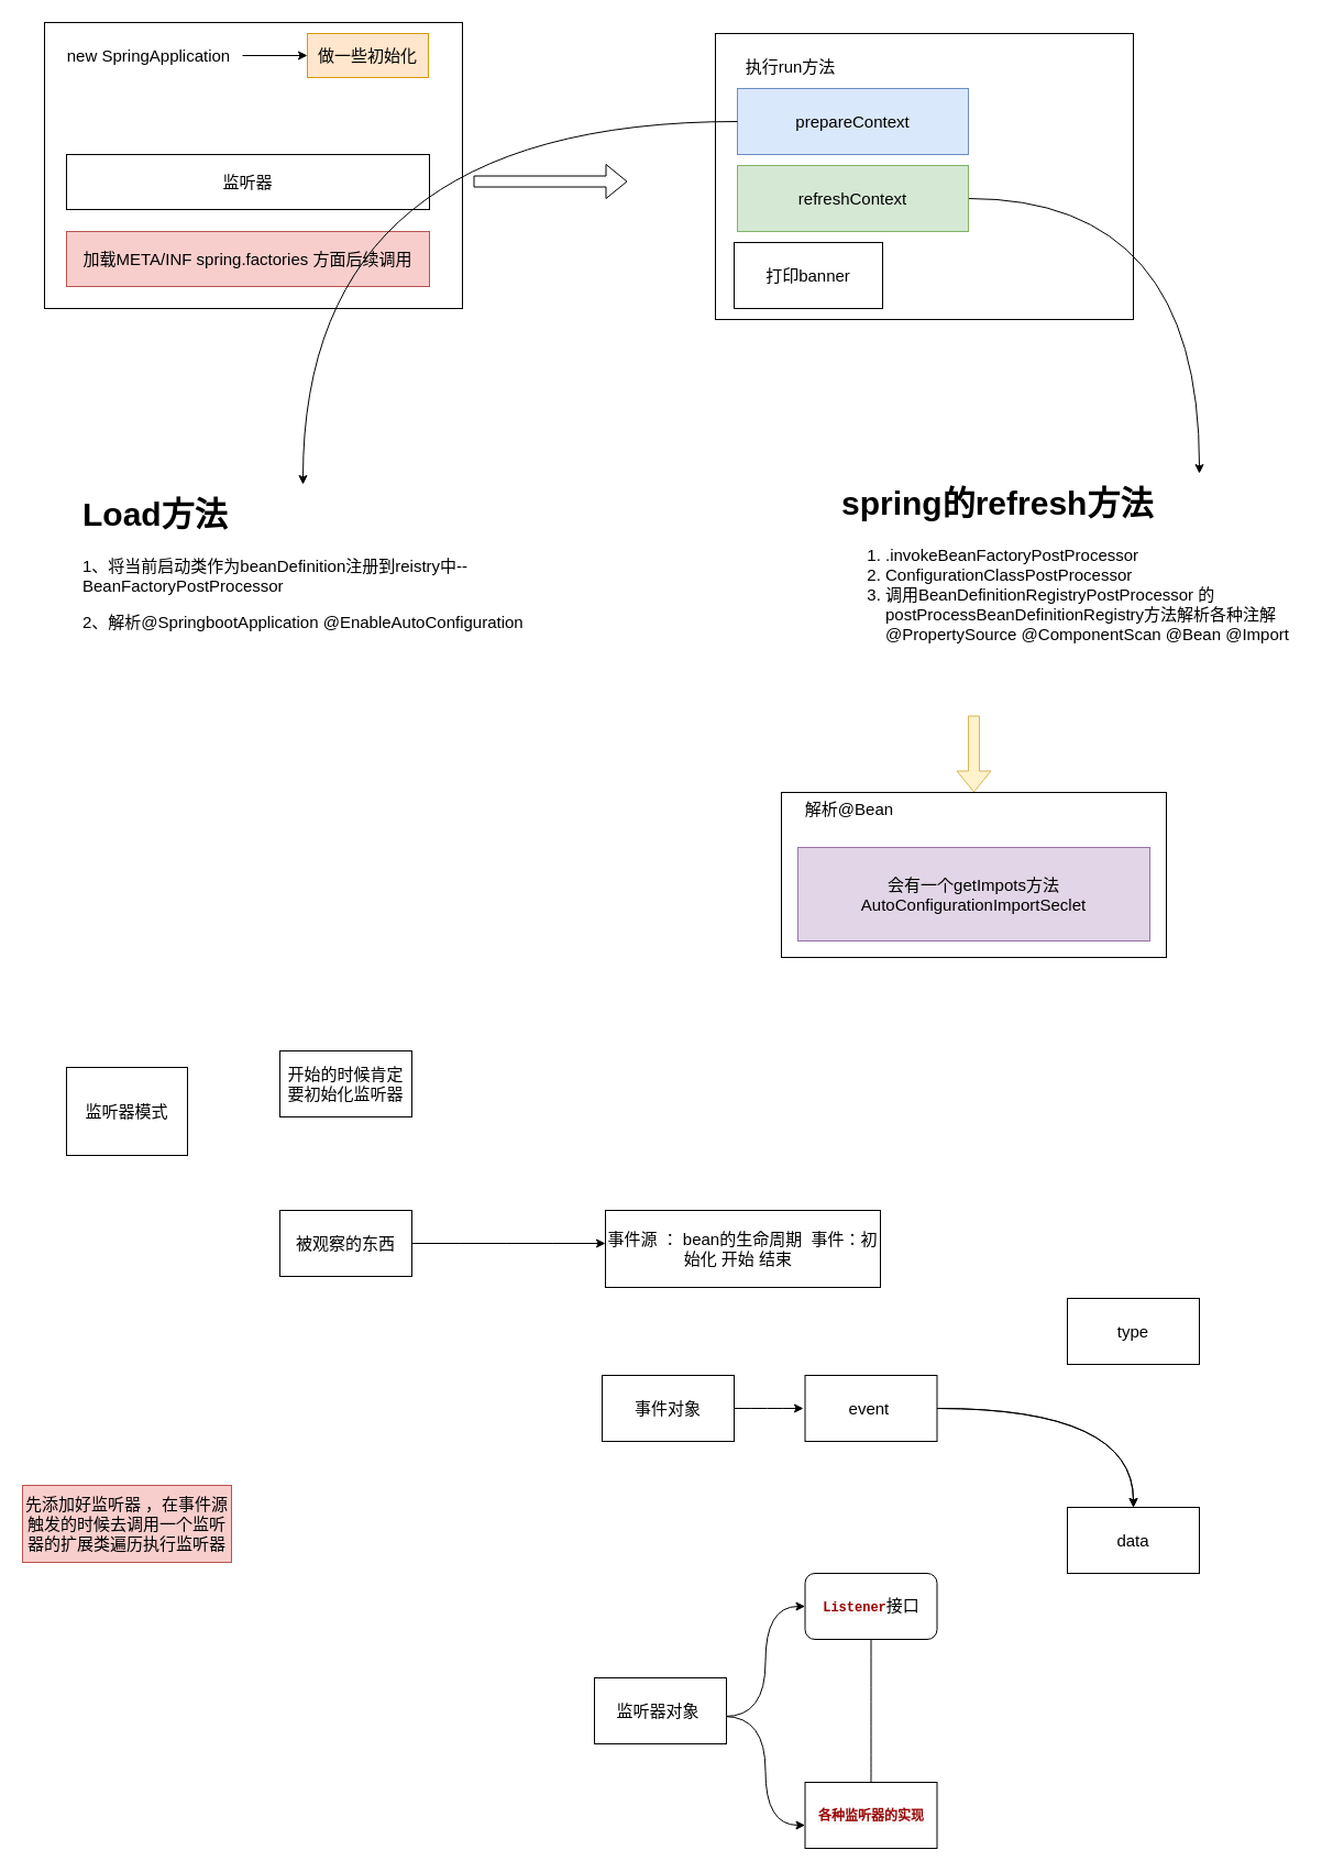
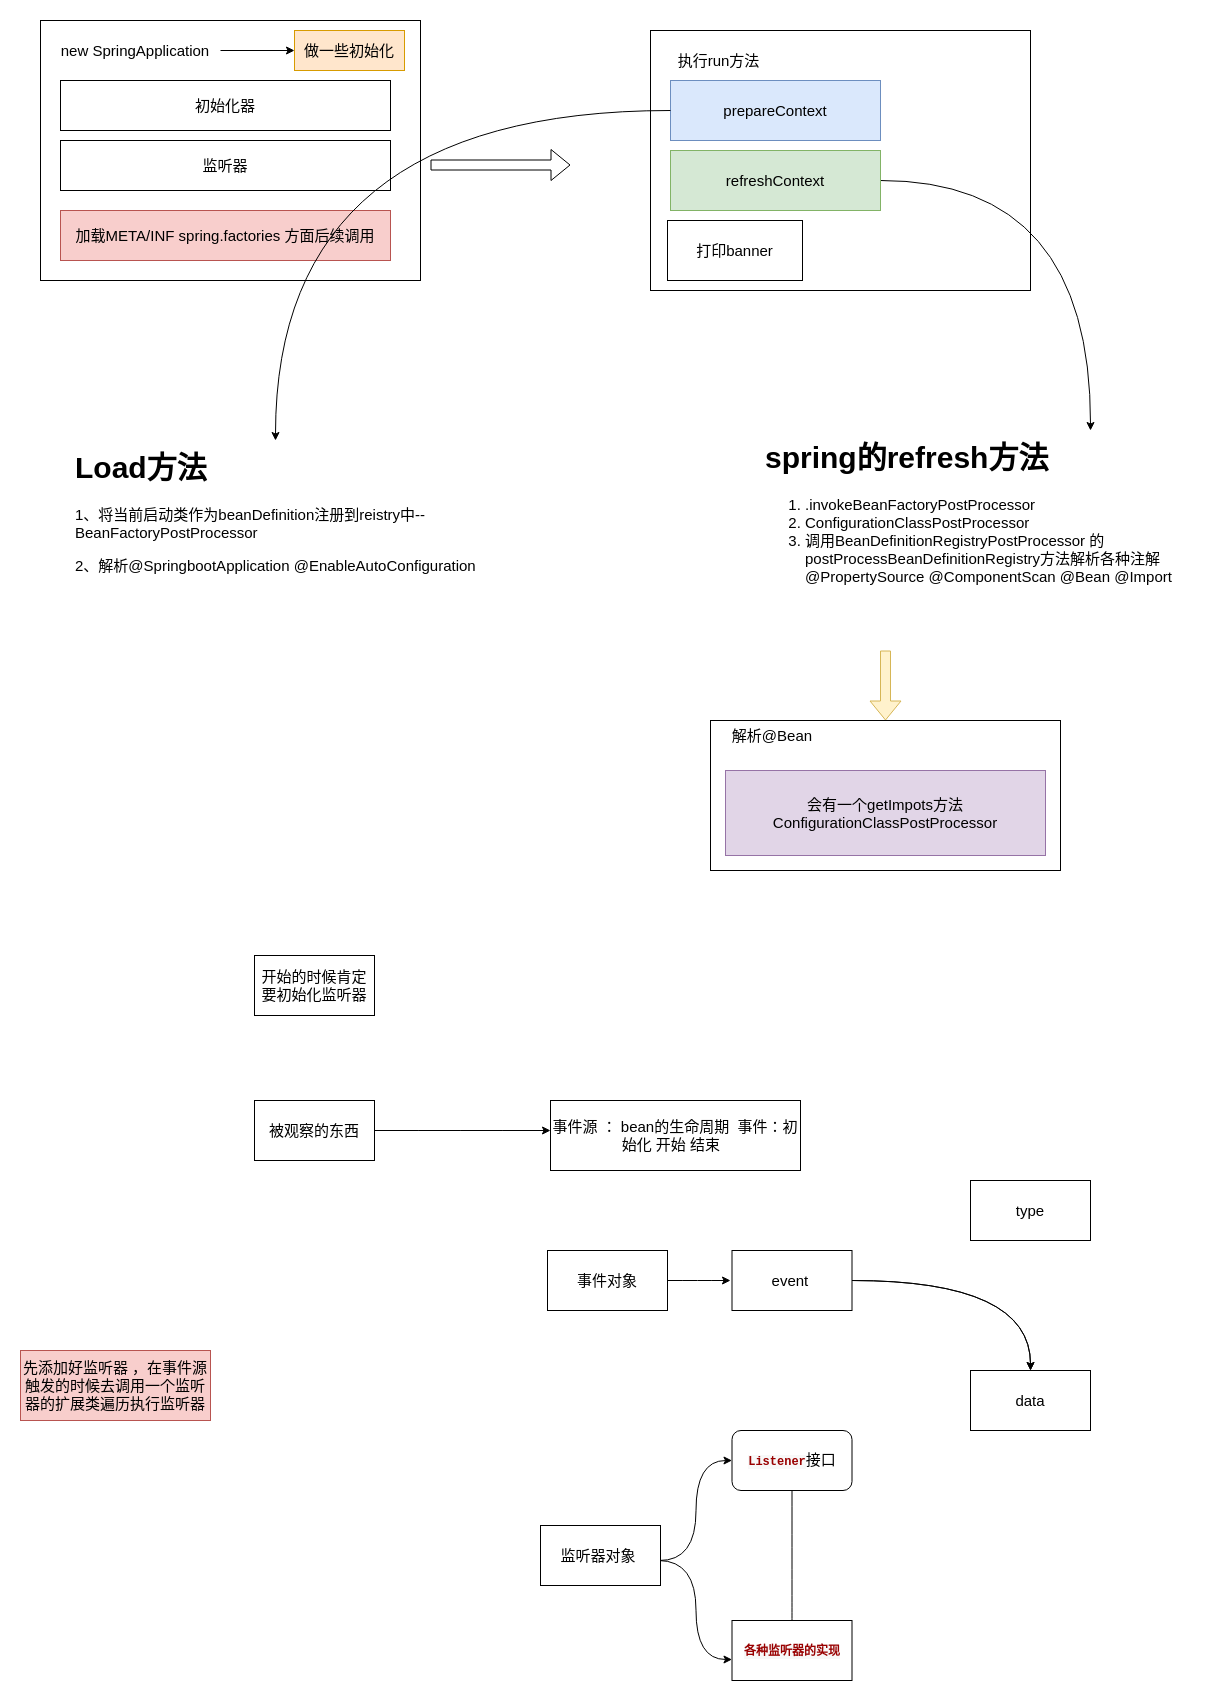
  <mxCell id="0" />
  <mxCell id="1" parent="0" />
  <mxCell id="2" value="" style="rounded=0;whiteSpace=wrap;html=1;" vertex="1" parent="1"><mxGeometry x="40" y="20" width="380" height="260" as="geometry" /></mxCell>
  <mxCell id="3" style="edgeStyle=orthogonalEdgeStyle;rounded=0;orthogonalLoop=1;jettySize=auto;html=1;fontSize=15;" edge="1" parent="1" source="4" target="6"><mxGeometry relative="1" as="geometry" /></mxCell>
  <mxCell id="4" value="new SpringApplication" style="text;html=1;strokeColor=none;fillColor=none;align=center;verticalAlign=middle;whiteSpace=wrap;rounded=0;fontSize=15;" vertex="1" parent="1"><mxGeometry x="50" y="30" width="170" height="40" as="geometry" /></mxCell>
- <mxCell id="6" value="做一些初始化" style="text;html=1;strokeColor=#d79b00;fillColor=#ffe6cc;align=center;verticalAlign=middle;whiteSpace=wrap;rounded=0;fontSize=15;" vertex="1" parent="1"><mxGeometry x="279" y="30" width="110" height="40" as="geometry" /></mxCell>
+ <mxCell id="5" value="初始化器" style="rounded=0;whiteSpace=wrap;html=1;fontSize=15;" vertex="1" parent="1"><mxGeometry x="60" y="80" width="330" height="50" as="geometry" /></mxCell>
+ <mxCell id="6" value="做一些初始化" style="text;html=1;strokeColor=#d79b00;fillColor=#ffe6cc;align=center;verticalAlign=middle;whiteSpace=wrap;rounded=0;fontSize=15;" vertex="1" parent="1"><mxGeometry x="294" y="30" width="110" height="40" as="geometry" /></mxCell>
  <mxCell id="7" value="监听器" style="rounded=0;whiteSpace=wrap;html=1;fontSize=15;" vertex="1" parent="1"><mxGeometry x="60" y="140" width="330" height="50" as="geometry" /></mxCell>
  <mxCell id="8" value="加载META/INF spring.factories 方面后续调用" style="rounded=0;whiteSpace=wrap;html=1;fontSize=15;fillColor=#f8cecc;strokeColor=#b85450;" vertex="1" parent="1"><mxGeometry x="60" y="210" width="330" height="50" as="geometry" /></mxCell>
  <mxCell id="9" value="" style="shape=flexArrow;endArrow=classic;html=1;rounded=0;fontSize=15;" edge="1" parent="1"><mxGeometry width="50" height="50" relative="1" as="geometry"><mxPoint x="430" y="164.5" as="sourcePoint" /><mxPoint x="570" y="164.5" as="targetPoint" /></mxGeometry></mxCell>
  <mxCell id="10" value="" style="rounded=0;whiteSpace=wrap;html=1;" vertex="1" parent="1"><mxGeometry x="650" y="30" width="380" height="260" as="geometry" /></mxCell>
  <mxCell id="11" value="执行run方法" style="text;html=1;strokeColor=none;fillColor=none;align=center;verticalAlign=middle;whiteSpace=wrap;rounded=0;fontSize=15;" vertex="1" parent="1"><mxGeometry x="667" y="50" width="103" height="20" as="geometry" /></mxCell>
  <mxCell id="12" value="prepareContext" style="rounded=0;whiteSpace=wrap;html=1;fontSize=15;fillColor=#dae8fc;strokeColor=#6c8ebf;" vertex="1" parent="1"><mxGeometry x="670" y="80" width="210" height="60" as="geometry" /></mxCell>
  <mxCell id="13" style="edgeStyle=orthogonalEdgeStyle;rounded=0;orthogonalLoop=1;jettySize=auto;html=1;fontSize=15;exitX=0;exitY=0.5;exitDx=0;exitDy=0;curved=1;" edge="1" parent="1" source="12" target="17"><mxGeometry relative="1" as="geometry"><mxPoint x="600" y="430" as="targetPoint" /></mxGeometry></mxCell>
  <mxCell id="14" style="edgeStyle=orthogonalEdgeStyle;rounded=0;orthogonalLoop=1;jettySize=auto;html=1;fontSize=15;curved=1;" edge="1" parent="1" source="15"><mxGeometry relative="1" as="geometry"><mxPoint x="1090" y="430" as="targetPoint" /></mxGeometry></mxCell>
  <mxCell id="15" value="refreshContext" style="rounded=0;whiteSpace=wrap;html=1;fontSize=15;fillColor=#d5e8d4;strokeColor=#82b366;" vertex="1" parent="1"><mxGeometry x="670" y="150" width="210" height="60" as="geometry" /></mxCell>
  <mxCell id="16" value="打印banner" style="rounded=0;whiteSpace=wrap;html=1;fontSize=15;" vertex="1" parent="1"><mxGeometry x="667" y="220" width="135" height="60" as="geometry" /></mxCell>
  <mxCell id="17" value="&lt;h1&gt;Load方法&lt;/h1&gt;&lt;p&gt;1、将当前启动类作为beanDefinition注册到reistry中--BeanFactoryPostProcessor&lt;/p&gt;&lt;p&gt;2、解析@SpringbootApplication @EnableAutoConfiguration&lt;/p&gt;" style="text;html=1;strokeColor=none;fillColor=none;spacing=5;spacingTop=-20;whiteSpace=wrap;overflow=hidden;rounded=0;fontSize=15;" vertex="1" parent="1"><mxGeometry x="70" y="440" width="410" height="170" as="geometry" /></mxCell>
  <mxCell id="18" value="&lt;h1&gt;spring的refresh方法&lt;/h1&gt;&lt;p&gt;&lt;/p&gt;&lt;ol&gt;&lt;li&gt;.invokeBeanFactoryPostProcessor&lt;/li&gt;&lt;li&gt;ConfigurationClassPostProcessor&lt;/li&gt;&lt;li&gt;调用BeanDefinitionRegistryPostProcessor 的 postProcessBeanDefinitionRegistry方法解析各种注解@PropertySource @ComponentScan @Bean @Import&lt;/li&gt;&lt;/ol&gt;&lt;p&gt;&lt;/p&gt;" style="text;html=1;strokeColor=none;fillColor=none;spacing=5;spacingTop=-20;whiteSpace=wrap;overflow=hidden;rounded=0;fontSize=15;" vertex="1" parent="1"><mxGeometry x="760" y="430" width="440" height="210" as="geometry" /></mxCell>
  <mxCell id="19" value="" style="rounded=0;whiteSpace=wrap;html=1;fontSize=15;" vertex="1" parent="1"><mxGeometry x="710" y="720" width="350" height="150" as="geometry" /></mxCell>
  <mxCell id="20" value="解析@Bean" style="text;html=1;strokeColor=none;fillColor=none;align=center;verticalAlign=middle;whiteSpace=wrap;rounded=0;fontSize=15;" vertex="1" parent="1"><mxGeometry x="722" y="720" width="100" height="30" as="geometry" /></mxCell>
- <mxCell id="21" value="会有一个getImpots方法&lt;br&gt;AutoConfigurationImportSeclet" style="rounded=0;whiteSpace=wrap;html=1;fontSize=15;fillColor=#e1d5e7;strokeColor=#9673a6;" vertex="1" parent="1"><mxGeometry x="725" y="770" width="320" height="85" as="geometry" /></mxCell>
+ <mxCell id="21" value="会有一个getImpots方法&lt;br&gt;ConfigurationClassPostProcessor" style="rounded=0;whiteSpace=wrap;html=1;fontSize=15;fillColor=#e1d5e7;strokeColor=#9673a6;" vertex="1" parent="1"><mxGeometry x="725" y="770" width="320" height="85" as="geometry" /></mxCell>
  <mxCell id="22" value="" style="shape=flexArrow;endArrow=classic;html=1;rounded=0;fontSize=15;curved=1;fillColor=#fff2cc;strokeColor=#d6b656;" edge="1" parent="1" target="19"><mxGeometry width="50" height="50" relative="1" as="geometry"><mxPoint x="885" y="650" as="sourcePoint" /><mxPoint x="940" y="640" as="targetPoint" /></mxGeometry></mxCell>
- <mxCell id="23" value="监听器模式" style="rounded=0;whiteSpace=wrap;html=1;fontSize=15;" vertex="1" parent="1"><mxGeometry x="60" y="970" width="110" height="80" as="geometry" /></mxCell>
  <mxCell id="24" style="edgeStyle=orthogonalEdgeStyle;curved=1;rounded=0;orthogonalLoop=1;jettySize=auto;html=1;fontSize=15;" edge="1" parent="1" source="25"><mxGeometry relative="1" as="geometry"><mxPoint x="550" y="1130" as="targetPoint" /></mxGeometry></mxCell>
  <mxCell id="25" value="被观察的东西" style="rounded=0;whiteSpace=wrap;html=1;fontSize=15;" vertex="1" parent="1"><mxGeometry x="254" y="1100" width="120" height="60" as="geometry" /></mxCell>
  <mxCell id="26" value="事件源 ： bean的生命周期&amp;nbsp; 事件：初始化 开始 结束&amp;nbsp;&amp;nbsp;" style="rounded=0;whiteSpace=wrap;html=1;fontSize=15;" vertex="1" parent="1"><mxGeometry x="550" y="1100" width="250" height="70" as="geometry" /></mxCell>
  <mxCell id="27" style="edgeStyle=orthogonalEdgeStyle;curved=1;rounded=0;orthogonalLoop=1;jettySize=auto;html=1;fontSize=15;" edge="1" parent="1" source="28"><mxGeometry relative="1" as="geometry"><mxPoint x="730" y="1280" as="targetPoint" /></mxGeometry></mxCell>
  <mxCell id="28" value="事件对象" style="rounded=0;whiteSpace=wrap;html=1;fontSize=15;" vertex="1" parent="1"><mxGeometry x="547" y="1250" width="120" height="60" as="geometry" /></mxCell>
  <mxCell id="29" value="" style="edgeStyle=orthogonalEdgeStyle;curved=1;rounded=0;orthogonalLoop=1;jettySize=auto;html=1;fontSize=15;" edge="1" parent="1" source="31" target="34"><mxGeometry relative="1" as="geometry" /></mxCell>
  <mxCell id="30" style="edgeStyle=orthogonalEdgeStyle;curved=1;rounded=0;orthogonalLoop=1;jettySize=auto;html=1;fontSize=15;" edge="1" parent="1" source="31"><mxGeometry relative="1" as="geometry"><mxPoint x="1030" y="1370" as="targetPoint" /></mxGeometry></mxCell>
  <mxCell id="31" value="event&amp;nbsp;" style="rounded=0;whiteSpace=wrap;html=1;fontSize=15;" vertex="1" parent="1"><mxGeometry x="731.5" y="1250" width="120" height="60" as="geometry" /></mxCell>
  <mxCell id="32" value="开始的时候肯定要初始化监听器" style="rounded=0;whiteSpace=wrap;html=1;fontSize=15;" vertex="1" parent="1"><mxGeometry x="254" y="955" width="120" height="60" as="geometry" /></mxCell>
  <mxCell id="33" value="type" style="whiteSpace=wrap;html=1;fontSize=15;rounded=0;" vertex="1" parent="1"><mxGeometry x="970" y="1180" width="120" height="60" as="geometry" /></mxCell>
  <mxCell id="34" value="data" style="whiteSpace=wrap;html=1;fontSize=15;rounded=0;" vertex="1" parent="1"><mxGeometry x="970" y="1370" width="120" height="60" as="geometry" /></mxCell>
  <mxCell id="35" style="edgeStyle=orthogonalEdgeStyle;curved=1;rounded=0;orthogonalLoop=1;jettySize=auto;html=1;entryX=0;entryY=0.5;entryDx=0;entryDy=0;fontSize=15;" edge="1" parent="1" target="38"><mxGeometry relative="1" as="geometry"><mxPoint x="658.5" y="1560" as="sourcePoint" /></mxGeometry></mxCell>
  <mxCell id="36" style="edgeStyle=orthogonalEdgeStyle;curved=1;rounded=0;orthogonalLoop=1;jettySize=auto;html=1;entryX=0;entryY=0.65;entryDx=0;entryDy=0;entryPerimeter=0;fontSize=15;" edge="1" parent="1" target="40"><mxGeometry relative="1" as="geometry"><mxPoint x="658.5" y="1560" as="sourcePoint" /></mxGeometry></mxCell>
  <mxCell id="37" value="监听器对象&amp;nbsp;" style="rounded=0;whiteSpace=wrap;html=1;fontSize=15;" vertex="1" parent="1"><mxGeometry x="540" y="1525" width="120" height="60" as="geometry" /></mxCell>
  <mxCell id="38" value="&lt;span style=&quot;color: rgb(153, 0, 0); font-family: Menlo, Monaco, Consolas, &amp;quot;Courier New&amp;quot;, monospace; font-size: 12px; font-weight: 700; text-align: start; background-color: rgb(248, 248, 248);&quot;&gt;Listener&lt;/span&gt;接口" style="whiteSpace=wrap;html=1;fontSize=15;rounded=1;" vertex="1" parent="1"><mxGeometry x="731.5" y="1430" width="120" height="60" as="geometry" /></mxCell>
  <mxCell id="39" style="edgeStyle=orthogonalEdgeStyle;curved=1;rounded=0;orthogonalLoop=1;jettySize=auto;html=1;entryX=0.5;entryY=1;entryDx=0;entryDy=0;fontSize=15;endArrow=none;" edge="1" parent="1" source="40" target="38"><mxGeometry relative="1" as="geometry" /></mxCell>
  <mxCell id="40" value="&lt;div style=&quot;text-align: start;&quot;&gt;&lt;font face=&quot;Menlo, Monaco, Consolas, Courier New, monospace&quot; color=&quot;#990000&quot;&gt;&lt;span style=&quot;font-size: 12px; background-color: rgb(248, 248, 248);&quot;&gt;&lt;b&gt;各种监听器的实现&lt;/b&gt;&lt;/span&gt;&lt;/font&gt;&lt;/div&gt;" style="rounded=0;whiteSpace=wrap;html=1;fontSize=15;" vertex="1" parent="1"><mxGeometry x="731.5" y="1620" width="120" height="60" as="geometry" /></mxCell>
  <mxCell id="41" value="先添加好监听器 ，在事件源触发的时候去调用一个监听器的扩展类遍历执行监听器" style="rounded=0;whiteSpace=wrap;html=1;fontSize=15;fillColor=#f8cecc;strokeColor=#b85450;" vertex="1" parent="1"><mxGeometry x="20" y="1350" width="190" height="70" as="geometry" /></mxCell>
